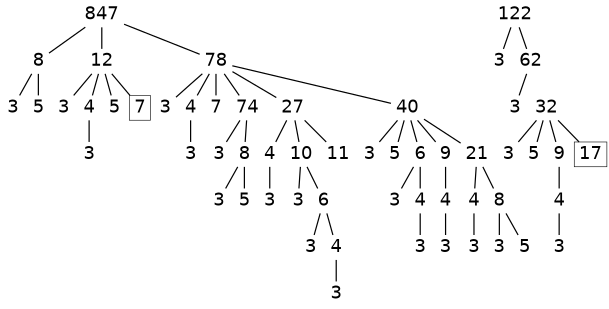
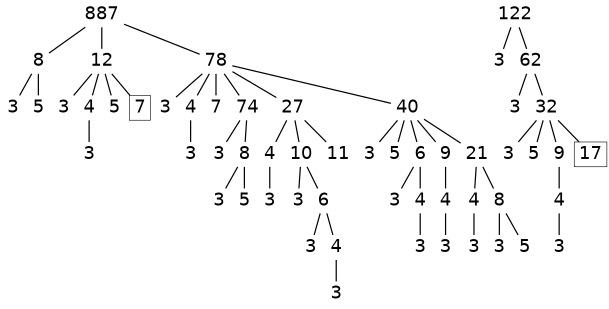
  digraph {
    nodesep=0.1
    node [fontname=Helvetica fontsize=30 shape=plaintext]
    edge [dir=none style=bold]
-   n1 [height=0.25 label=847 width=0.25]
+   n1 [height=0.25 label=887 width=0.25]
    n2 [height=0.25 label=8 width=0.25]
    n3 [height=0.25 label=12 width=0.25]
    n4 [height=0.25 label=78 width=0.25]
    n5 [height=0.25 label=3 width=0.25]
    n6 [height=0.25 label=5 width=0.25]
    n7 [height=0.25 label=3 width=0.25]
    n8 [height=0.25 label=4 width=0.25]
    n9 [height=0.25 label=5 width=0.25]
    n10 [height=0.25 label=7 shape=box width=0.25]
    n11 [height=0.25 label=3 width=0.25]
    n12 [height=0.25 label=4 width=0.25]
    n13 [height=0.25 label=7 width=0.25]
    n14 [height=0.25 label=74 width=0.25]
    n15 [height=0.25 label=27 width=0.25]
    n16 [height=0.25 label=40 width=0.25]
    n17 [height=0.25 label=122 width=0.25]
    n18 [height=0.25 label=3 width=0.25]
    n19 [height=0.25 label=62 width=0.25]
    n20 [height=0.25 label=3 width=0.25]
    n21 [height=0.25 label=3 width=0.25]
    n22 [height=0.25 label=3 width=0.25]
    n23 [height=0.25 label=8 width=0.25]
    n24 [height=0.25 label=4 width=0.25]
    n25 [height=0.25 label=10 width=0.25]
    n26 [height=0.25 label=11 width=0.25]
    n27 [height=0.25 label=3 width=0.25]
    n28 [height=0.25 label=5 width=0.25]
    n29 [height=0.25 label=6 width=0.25]
    n30 [height=0.25 label=9 width=0.25]
    n31 [height=0.25 label=21 width=0.25]
    n32 [height=0.25 label=3 width=0.25]
    n33 [height=0.25 label=5 width=0.25]
    n34 [height=0.25 label=3 width=0.25]
    n35 [height=0.25 label=3 width=0.25]
    n36 [height=0.25 label=6 width=0.25]
    n37 [height=0.25 label=3 width=0.25]
    n38 [height=0.25 label=4 width=0.25]
    n39 [height=0.25 label=3 width=0.25]
    n40 [height=0.25 label=3 width=0.25]
    n41 [height=0.25 label=4 width=0.25]
    n42 [height=0.25 label=4 width=0.25]
    n43 [height=0.25 label=4 width=0.25]
    n44 [height=0.25 label=8 width=0.25]
    n45 [height=0.25 label=3 width=0.25]
    n46 [height=0.25 label=3 width=0.25]
    n47 [height=0.25 label=3 width=0.25]
    n48 [height=0.25 label=3 width=0.25]
    n49 [height=0.25 label=5 width=0.25]
    n50 [height=0.25 label=3 width=0.25]
    n51 [height=0.25 label=32 width=0.25]
    n52 [height=0.25 label=3 width=0.25]
    n53 [height=0.25 label=5 width=0.25]
    n54 [height=0.25 label=9 width=0.25]
    n55 [height=0.25 label=17 shape=box width=0.25]
    n56 [height=0.25 label=4 width=0.25]
    n57 [height=0.25 label=3 width=0.25]
    n1 -> n2
    n1 -> n3
    n1 -> n4
    n2 -> n5
    n2 -> n6
    n3 -> n7
    n3 -> n8
    n3 -> n9
    n3 -> n10
    n4 -> n11
    n4 -> n12
    n4 -> n13
    n4 -> n14
    n4 -> n15
    n4 -> n16
    n8 -> n20
    n12 -> n21
    n14 -> n22
    n14 -> n23
    n15 -> n24
    n15 -> n25
    n15 -> n26
    n16 -> n27
    n16 -> n28
    n16 -> n29
    n16 -> n30
    n16 -> n31
    n17 -> n18
    n17 -> n19
    n19 -> n50
+   n19 -> n51
    n23 -> n32
    n23 -> n33
    n24 -> n34
    n25 -> n35
    n25 -> n36
    n29 -> n40
    n29 -> n41
    n30 -> n42
    n31 -> n43
    n31 -> n44
    n36 -> n37
    n36 -> n38
    n38 -> n39
    n41 -> n45
    n42 -> n46
    n43 -> n47
    n44 -> n48
    n44 -> n49
    n51 -> n52
    n51 -> n53
    n51 -> n54
    n51 -> n55
    n54 -> n56
    n56 -> n57
  }
